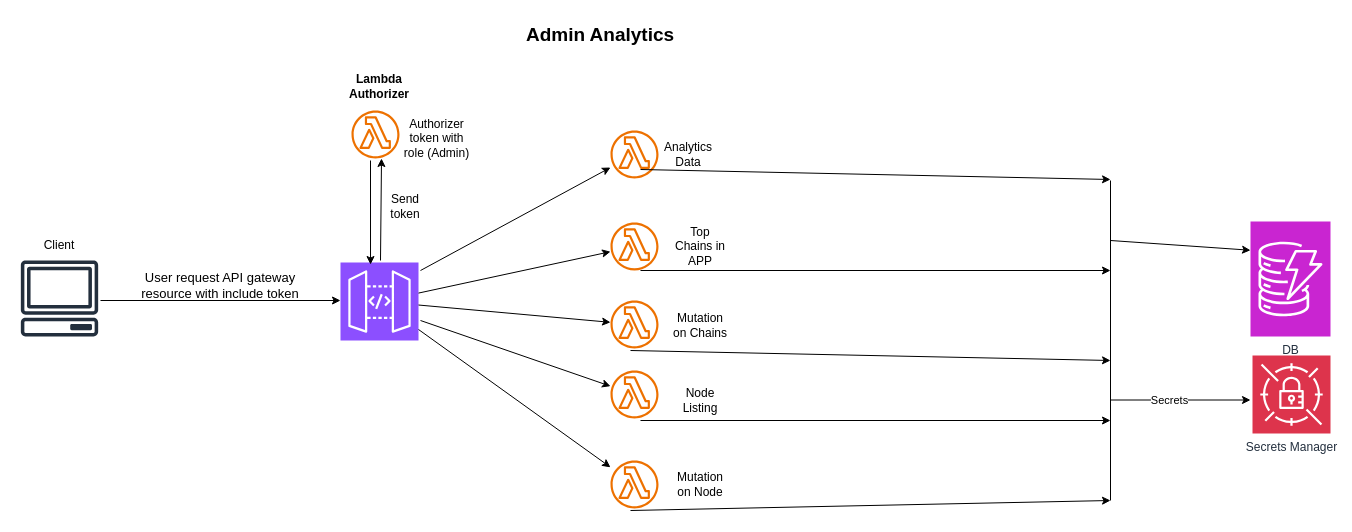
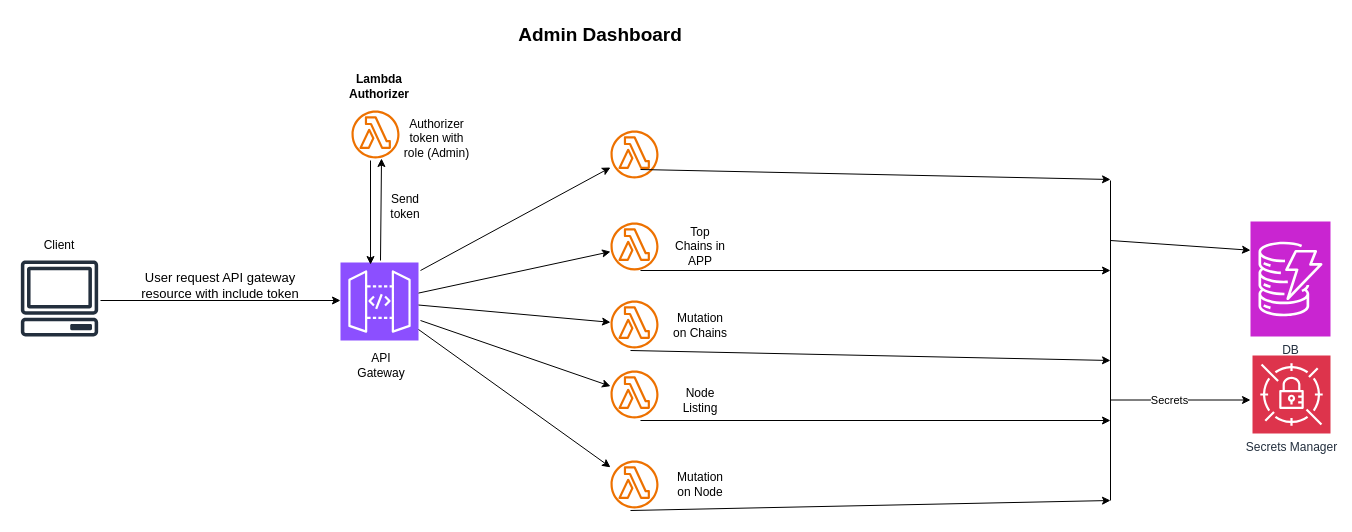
  <mxCell id="0" />
  <mxCell id="1" parent="0" />
- <mxCell id="2" value="&lt;b&gt;&lt;font style=&quot;font-size: 19px;&quot;&gt;Admin Analytics&lt;/font&gt;&lt;/b&gt;" style="text;html=1;align=center;verticalAlign=middle;whiteSpace=wrap;rounded=0;" parent="1" vertex="1"><mxGeometry x="390" y="20" width="420" height="30" as="geometry" /></mxCell>
+ <mxCell id="2" value="&lt;b&gt;&lt;font style=&quot;font-size: 19px;&quot;&gt;Admin Dashboard&lt;/font&gt;&lt;/b&gt;" style="text;html=1;align=center;verticalAlign=middle;whiteSpace=wrap;rounded=0;" parent="1" vertex="1"><mxGeometry x="390" y="20" width="420" height="30" as="geometry" /></mxCell>
  <mxCell id="3" value="" style="sketch=0;outlineConnect=0;fontColor=#232F3E;gradientColor=none;fillColor=#232F3D;strokeColor=none;dashed=0;verticalLabelPosition=bottom;verticalAlign=top;align=center;html=1;fontSize=12;fontStyle=0;aspect=fixed;pointerEvents=1;shape=mxgraph.aws4.client;" parent="1" vertex="1"><mxGeometry x="20" y="260" width="78" height="76" as="geometry" /></mxCell>
  <mxCell id="4" value="" style="sketch=0;points=[[0,0,0],[0.25,0,0],[0.5,0,0],[0.75,0,0],[1,0,0],[0,1,0],[0.25,1,0],[0.5,1,0],[0.75,1,0],[1,1,0],[0,0.25,0],[0,0.5,0],[0,0.75,0],[1,0.25,0],[1,0.5,0],[1,0.75,0]];outlineConnect=0;fontColor=#232F3E;fillColor=#8C4FFF;strokeColor=#ffffff;dashed=0;verticalLabelPosition=bottom;verticalAlign=top;align=center;html=1;fontSize=12;fontStyle=0;aspect=fixed;shape=mxgraph.aws4.resourceIcon;resIcon=mxgraph.aws4.api_gateway;" parent="1" vertex="1"><mxGeometry x="340" y="262" width="78" height="78" as="geometry" /></mxCell>
  <mxCell id="5" value="" style="sketch=0;outlineConnect=0;fontColor=#232F3E;gradientColor=none;fillColor=#ED7100;strokeColor=none;dashed=0;verticalLabelPosition=bottom;verticalAlign=top;align=center;html=1;fontSize=12;fontStyle=0;aspect=fixed;pointerEvents=1;shape=mxgraph.aws4.lambda_function;" parent="1" vertex="1"><mxGeometry x="351" y="110" width="48" height="48" as="geometry" /></mxCell>
  <mxCell id="6" value="" style="endArrow=classic;html=1;rounded=0;" parent="1" edge="1"><mxGeometry width="50" height="50" relative="1" as="geometry"><mxPoint x="100" y="300" as="sourcePoint" /><mxPoint x="340" y="300" as="targetPoint" /></mxGeometry></mxCell>
  <mxCell id="7" value="Client" style="text;html=1;align=center;verticalAlign=middle;whiteSpace=wrap;rounded=0;" parent="1" vertex="1"><mxGeometry x="29" y="230" width="60" height="30" as="geometry" /></mxCell>
  <mxCell id="8" value="" style="sketch=0;outlineConnect=0;fontColor=#232F3E;gradientColor=none;fillColor=#ED7100;strokeColor=none;dashed=0;verticalLabelPosition=bottom;verticalAlign=top;align=center;html=1;fontSize=12;fontStyle=0;aspect=fixed;pointerEvents=1;shape=mxgraph.aws4.lambda_function;" parent="1" vertex="1"><mxGeometry x="610" y="130" width="48" height="48" as="geometry" /></mxCell>
  <mxCell id="9" value="&lt;font style=&quot;font-size: 13px;&quot;&gt;User request API gateway resource with include token&lt;/font&gt;" style="text;html=1;align=center;verticalAlign=middle;whiteSpace=wrap;rounded=0;" parent="1" vertex="1"><mxGeometry x="130" y="270" width="180" height="30" as="geometry" /></mxCell>
  <mxCell id="10" value="" style="endArrow=classic;html=1;rounded=0;entryX=0.625;entryY=1;entryDx=0;entryDy=0;entryPerimeter=0;" parent="1" target="5" edge="1"><mxGeometry width="50" height="50" relative="1" as="geometry"><mxPoint x="380" y="260" as="sourcePoint" /><mxPoint x="430" y="210" as="targetPoint" /></mxGeometry></mxCell>
  <mxCell id="11" value="" style="endArrow=classic;html=1;rounded=0;entryX=0.385;entryY=0.026;entryDx=0;entryDy=0;entryPerimeter=0;" parent="1" target="4" edge="1"><mxGeometry width="50" height="50" relative="1" as="geometry"><mxPoint x="370" y="160" as="sourcePoint" /><mxPoint x="420" y="110" as="targetPoint" /></mxGeometry></mxCell>
  <mxCell id="12" value="Send token" style="text;html=1;align=center;verticalAlign=middle;whiteSpace=wrap;rounded=0;" parent="1" vertex="1"><mxGeometry x="375" y="191" width="60" height="30" as="geometry" /></mxCell>
  <mxCell id="13" value="" style="endArrow=classic;html=1;rounded=0;" parent="1" target="8" edge="1"><mxGeometry width="50" height="50" relative="1" as="geometry"><mxPoint x="420" y="270" as="sourcePoint" /><mxPoint x="470" y="220" as="targetPoint" /></mxGeometry></mxCell>
  <mxCell id="14" value="Authorizer token with role (Admin)" style="text;html=1;align=center;verticalAlign=middle;whiteSpace=wrap;rounded=0;" parent="1" vertex="1"><mxGeometry x="399" y="118" width="75" height="40" as="geometry" /></mxCell>
+ <mxCell id="15" value="API Gateway" style="text;html=1;align=center;verticalAlign=middle;whiteSpace=wrap;rounded=0;" parent="1" vertex="1"><mxGeometry x="351" y="350" width="60" height="30" as="geometry" /></mxCell>
  <mxCell id="16" value="" style="endArrow=none;html=1;rounded=0;" parent="1" edge="1"><mxGeometry width="50" height="50" relative="1" as="geometry"><mxPoint x="1110" y="500" as="sourcePoint" /><mxPoint x="1110" y="180" as="targetPoint" /></mxGeometry></mxCell>
  <mxCell id="17" value="DB" style="sketch=0;points=[[0,0,0],[0.25,0,0],[0.5,0,0],[0.75,0,0],[1,0,0],[0,1,0],[0.25,1,0],[0.5,1,0],[0.75,1,0],[1,1,0],[0,0.25,0],[0,0.5,0],[0,0.75,0],[1,0.25,0],[1,0.5,0],[1,0.75,0]];outlineConnect=0;fontColor=#232F3E;fillColor=#C925D1;strokeColor=#ffffff;dashed=0;verticalLabelPosition=bottom;verticalAlign=top;align=center;html=1;fontSize=12;fontStyle=0;aspect=fixed;shape=mxgraph.aws4.resourceIcon;resIcon=mxgraph.aws4.dynamodb;noLabel=0;" parent="1" vertex="1"><mxGeometry x="1250" y="221" width="80" height="115" as="geometry" /></mxCell>
  <mxCell id="18" value="Secrets Manager" style="sketch=0;points=[[0,0,0],[0.25,0,0],[0.5,0,0],[0.75,0,0],[1,0,0],[0,1,0],[0.25,1,0],[0.5,1,0],[0.75,1,0],[1,1,0],[0,0.25,0],[0,0.5,0],[0,0.75,0],[1,0.25,0],[1,0.5,0],[1,0.75,0]];outlineConnect=0;fontColor=#232F3E;fillColor=#DD344C;strokeColor=#ffffff;dashed=0;verticalLabelPosition=bottom;verticalAlign=top;align=center;html=1;fontSize=12;fontStyle=0;aspect=fixed;shape=mxgraph.aws4.resourceIcon;resIcon=mxgraph.aws4.secrets_manager;" parent="1" vertex="1"><mxGeometry x="1252" y="355" width="78" height="78" as="geometry" /></mxCell>
  <mxCell id="19" value="" style="endArrow=classic;html=1;rounded=0;" parent="1" edge="1"><mxGeometry width="50" height="50" relative="1" as="geometry"><mxPoint x="1110" y="399.5" as="sourcePoint" /><mxPoint x="1250" y="399.5" as="targetPoint" /></mxGeometry></mxCell>
  <mxCell id="20" value="Secrets" style="edgeLabel;html=1;align=center;verticalAlign=middle;resizable=0;points=[];" parent="19" vertex="1" connectable="0"><mxGeometry x="-0.171" relative="1" as="geometry"><mxPoint as="offset" /></mxGeometry></mxCell>
  <mxCell id="21" value="" style="endArrow=classic;html=1;rounded=0;entryX=0;entryY=0.25;entryDx=0;entryDy=0;entryPerimeter=0;" parent="1" target="17" edge="1"><mxGeometry width="50" height="50" relative="1" as="geometry"><mxPoint x="1110" y="240" as="sourcePoint" /><mxPoint x="1160" y="200" as="targetPoint" /></mxGeometry></mxCell>
  <mxCell id="22" value="&lt;b&gt;Lambda Authorizer&lt;/b&gt;" style="text;html=1;align=center;verticalAlign=middle;whiteSpace=wrap;rounded=0;" parent="1" vertex="1"><mxGeometry x="355" y="70" width="48" height="31" as="geometry" /></mxCell>
  <mxCell id="23" value="" style="sketch=0;outlineConnect=0;fontColor=#232F3E;gradientColor=none;fillColor=#ED7100;strokeColor=none;dashed=0;verticalLabelPosition=bottom;verticalAlign=top;align=center;html=1;fontSize=12;fontStyle=0;aspect=fixed;pointerEvents=1;shape=mxgraph.aws4.lambda_function;" vertex="1" parent="1"><mxGeometry x="610" y="222" width="48" height="48" as="geometry" /></mxCell>
  <mxCell id="24" value="" style="sketch=0;outlineConnect=0;fontColor=#232F3E;gradientColor=none;fillColor=#ED7100;strokeColor=none;dashed=0;verticalLabelPosition=bottom;verticalAlign=top;align=center;html=1;fontSize=12;fontStyle=0;aspect=fixed;pointerEvents=1;shape=mxgraph.aws4.lambda_function;" vertex="1" parent="1"><mxGeometry x="610" y="300" width="48" height="48" as="geometry" /></mxCell>
  <mxCell id="25" value="" style="sketch=0;outlineConnect=0;fontColor=#232F3E;gradientColor=none;fillColor=#ED7100;strokeColor=none;dashed=0;verticalLabelPosition=bottom;verticalAlign=top;align=center;html=1;fontSize=12;fontStyle=0;aspect=fixed;pointerEvents=1;shape=mxgraph.aws4.lambda_function;" vertex="1" parent="1"><mxGeometry x="610" y="460" width="48" height="48" as="geometry" /></mxCell>
  <mxCell id="26" value="" style="sketch=0;outlineConnect=0;fontColor=#232F3E;gradientColor=none;fillColor=#ED7100;strokeColor=none;dashed=0;verticalLabelPosition=bottom;verticalAlign=top;align=center;html=1;fontSize=12;fontStyle=0;aspect=fixed;pointerEvents=1;shape=mxgraph.aws4.lambda_function;" vertex="1" parent="1"><mxGeometry x="610" y="370" width="48" height="48" as="geometry" /></mxCell>
- <mxCell id="27" value="Analytics Data" style="text;html=1;align=center;verticalAlign=middle;whiteSpace=wrap;rounded=0;" vertex="1" parent="1"><mxGeometry x="658" y="139" width="60" height="30" as="geometry" /></mxCell>
  <mxCell id="28" value="Top Chains in APP" style="text;html=1;align=center;verticalAlign=middle;whiteSpace=wrap;rounded=0;" vertex="1" parent="1"><mxGeometry x="670" y="231" width="60" height="30" as="geometry" /></mxCell>
  <mxCell id="29" value="Mutation on Chains" style="text;html=1;align=center;verticalAlign=middle;whiteSpace=wrap;rounded=0;" vertex="1" parent="1"><mxGeometry x="670" y="310" width="60" height="30" as="geometry" /></mxCell>
  <mxCell id="30" value="Node Listing" style="text;html=1;align=center;verticalAlign=middle;whiteSpace=wrap;rounded=0;" vertex="1" parent="1"><mxGeometry x="670" y="385" width="60" height="30" as="geometry" /></mxCell>
  <mxCell id="31" value="Mutation on Node" style="text;html=1;align=center;verticalAlign=middle;whiteSpace=wrap;rounded=0;" vertex="1" parent="1"><mxGeometry x="670" y="469" width="60" height="30" as="geometry" /></mxCell>
  <mxCell id="32" value="" style="endArrow=classic;html=1;rounded=0;" edge="1" parent="1" source="4" target="23"><mxGeometry width="50" height="50" relative="1" as="geometry"><mxPoint x="420" y="300" as="sourcePoint" /><mxPoint x="470" y="250" as="targetPoint" /></mxGeometry></mxCell>
  <mxCell id="33" value="" style="endArrow=classic;html=1;rounded=0;" edge="1" parent="1" source="4" target="24"><mxGeometry width="50" height="50" relative="1" as="geometry"><mxPoint x="420" y="320" as="sourcePoint" /><mxPoint x="470" y="270" as="targetPoint" /></mxGeometry></mxCell>
  <mxCell id="34" value="" style="endArrow=classic;html=1;rounded=0;" edge="1" parent="1" target="26"><mxGeometry width="50" height="50" relative="1" as="geometry"><mxPoint x="420" y="320" as="sourcePoint" /><mxPoint x="470" y="280" as="targetPoint" /></mxGeometry></mxCell>
  <mxCell id="35" value="" style="endArrow=classic;html=1;rounded=0;" edge="1" parent="1" source="4" target="25"><mxGeometry width="50" height="50" relative="1" as="geometry"><mxPoint x="430" y="340" as="sourcePoint" /><mxPoint x="480" y="290" as="targetPoint" /></mxGeometry></mxCell>
  <mxCell id="36" value="" style="endArrow=classic;html=1;rounded=0;" edge="1" parent="1"><mxGeometry width="50" height="50" relative="1" as="geometry"><mxPoint x="640" y="169" as="sourcePoint" /><mxPoint x="1110" y="179" as="targetPoint" /></mxGeometry></mxCell>
  <mxCell id="37" value="" style="endArrow=classic;html=1;rounded=0;" edge="1" parent="1"><mxGeometry width="50" height="50" relative="1" as="geometry"><mxPoint x="640" y="270" as="sourcePoint" /><mxPoint x="1110" y="270" as="targetPoint" /></mxGeometry></mxCell>
  <mxCell id="38" value="" style="endArrow=classic;html=1;rounded=0;" edge="1" parent="1"><mxGeometry width="50" height="50" relative="1" as="geometry"><mxPoint x="630" y="350" as="sourcePoint" /><mxPoint x="1110" y="360" as="targetPoint" /></mxGeometry></mxCell>
  <mxCell id="39" value="" style="endArrow=classic;html=1;rounded=0;" edge="1" parent="1"><mxGeometry width="50" height="50" relative="1" as="geometry"><mxPoint x="640" y="420" as="sourcePoint" /><mxPoint x="1110" y="420" as="targetPoint" /></mxGeometry></mxCell>
  <mxCell id="40" value="" style="endArrow=classic;html=1;rounded=0;" edge="1" parent="1"><mxGeometry width="50" height="50" relative="1" as="geometry"><mxPoint x="630" y="510" as="sourcePoint" /><mxPoint x="1110" y="500" as="targetPoint" /></mxGeometry></mxCell>
